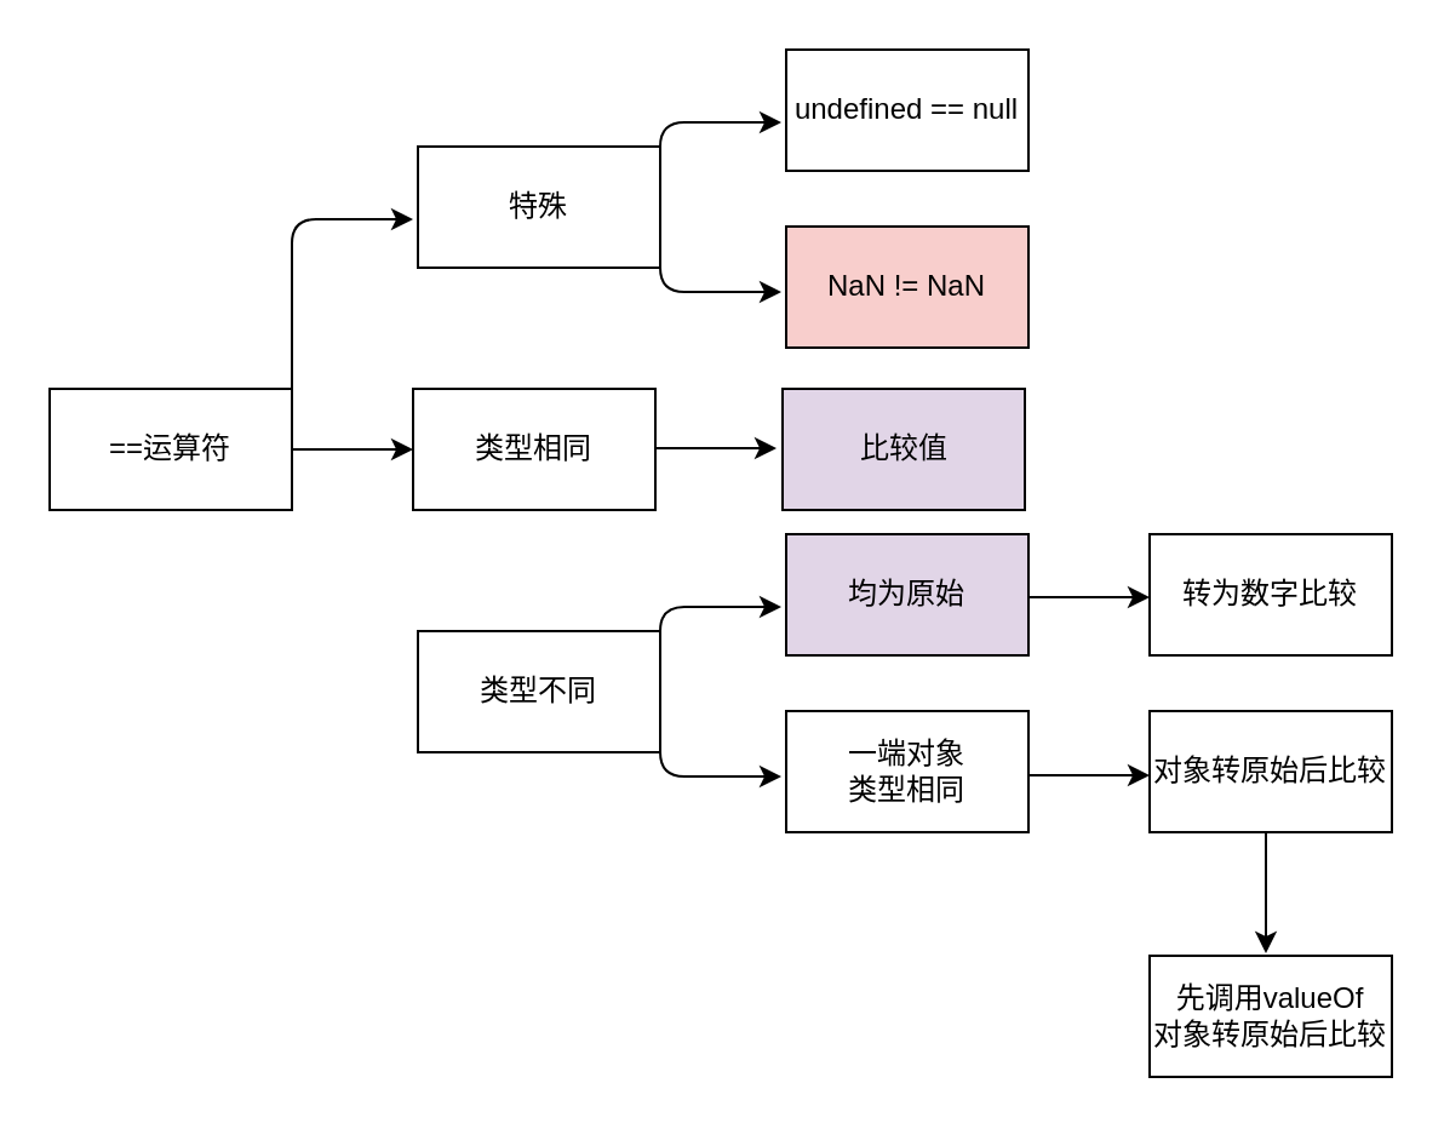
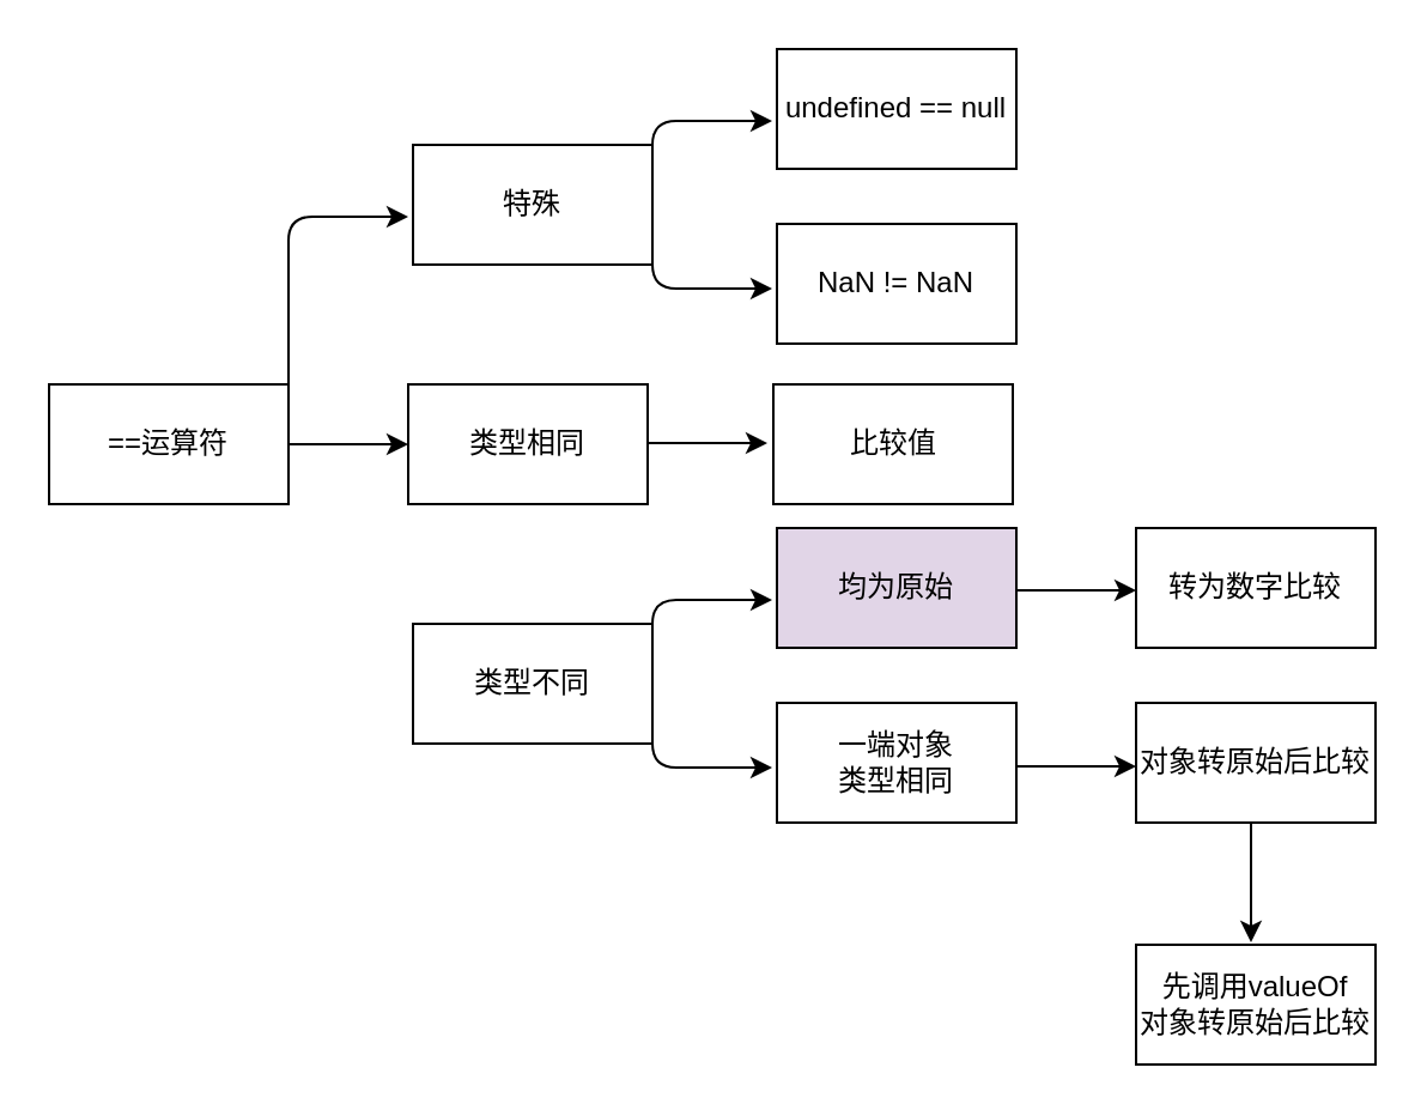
  <mxCell id="0" />
  <mxCell id="1" parent="0" />
  <mxCell id="2" value="==运算符" style="rounded=0;whiteSpace=wrap;html=1;" parent="1" vertex="1"><mxGeometry x="20" y="160" width="100" height="50" as="geometry" /></mxCell>
  <mxCell id="3" value="" style="endArrow=classic;html=1;" edge="1" parent="1"><mxGeometry width="50" height="50" relative="1" as="geometry"><mxPoint x="120" y="170" as="sourcePoint" /><mxPoint x="170" y="90" as="targetPoint" /><Array as="points"><mxPoint x="120" y="90" /></Array></mxGeometry></mxCell>
  <mxCell id="4" value="" style="endArrow=classic;html=1;" edge="1" parent="1"><mxGeometry width="50" height="50" relative="1" as="geometry"><mxPoint x="272" y="70" as="sourcePoint" /><mxPoint x="322" y="120" as="targetPoint" /><Array as="points"><mxPoint x="272" y="120" /><mxPoint x="312" y="120" /></Array></mxGeometry></mxCell>
  <mxCell id="5" value="" style="endArrow=classic;html=1;exitX=1;exitY=0.5;exitDx=0;exitDy=0;" edge="1" parent="1" source="2"><mxGeometry width="50" height="50" relative="1" as="geometry"><mxPoint x="120" y="190" as="sourcePoint" /><mxPoint x="170" y="185" as="targetPoint" /></mxGeometry></mxCell>
  <mxCell id="6" value="特殊" style="rounded=0;whiteSpace=wrap;html=1;" vertex="1" parent="1"><mxGeometry x="172" y="60" width="100" height="50" as="geometry" /></mxCell>
  <mxCell id="7" value="类型相同" style="rounded=0;whiteSpace=wrap;html=1;" vertex="1" parent="1"><mxGeometry x="170" y="160" width="100" height="50" as="geometry" /></mxCell>
  <mxCell id="8" value="类型不同" style="rounded=0;whiteSpace=wrap;html=1;" vertex="1" parent="1"><mxGeometry x="172" y="260" width="100" height="50" as="geometry" /></mxCell>
  <mxCell id="9" value="" style="endArrow=classic;html=1;" edge="1" parent="1"><mxGeometry width="50" height="50" relative="1" as="geometry"><mxPoint x="272" y="100" as="sourcePoint" /><mxPoint x="322" y="50" as="targetPoint" /><Array as="points"><mxPoint x="272" y="50" /></Array></mxGeometry></mxCell>
  <mxCell id="10" value="undefined == null" style="rounded=0;whiteSpace=wrap;html=1;" vertex="1" parent="1"><mxGeometry x="324" y="20" width="100" height="50" as="geometry" /></mxCell>
- <mxCell id="11" value="NaN != NaN" style="rounded=0;whiteSpace=wrap;html=1;fillColor=#f8cecc;" vertex="1" parent="1"><mxGeometry x="324" y="93" width="100" height="50" as="geometry" /></mxCell>
+ <mxCell id="11" value="NaN != NaN" style="rounded=0;whiteSpace=wrap;html=1;" vertex="1" parent="1"><mxGeometry x="324" y="93" width="100" height="50" as="geometry" /></mxCell>
  <mxCell id="12" value="" style="endArrow=classic;html=1;exitX=1;exitY=0.5;exitDx=0;exitDy=0;" edge="1" parent="1"><mxGeometry width="50" height="50" relative="1" as="geometry"><mxPoint x="270" y="184.5" as="sourcePoint" /><mxPoint x="320" y="184.5" as="targetPoint" /></mxGeometry></mxCell>
- <mxCell id="13" value="比较值" style="rounded=0;whiteSpace=wrap;html=1;fillColor=#e1d5e7;" vertex="1" parent="1"><mxGeometry x="322.5" y="160" width="100" height="50" as="geometry" /></mxCell>
+ <mxCell id="13" value="比较值" style="rounded=0;whiteSpace=wrap;html=1;" vertex="1" parent="1"><mxGeometry x="322.5" y="160" width="100" height="50" as="geometry" /></mxCell>
  <mxCell id="14" value="" style="endArrow=classic;html=1;" edge="1" parent="1"><mxGeometry width="50" height="50" relative="1" as="geometry"><mxPoint x="272" y="270" as="sourcePoint" /><mxPoint x="322" y="320" as="targetPoint" /><Array as="points"><mxPoint x="272" y="320" /><mxPoint x="312" y="320" /></Array></mxGeometry></mxCell>
  <mxCell id="15" value="" style="endArrow=classic;html=1;" edge="1" parent="1"><mxGeometry width="50" height="50" relative="1" as="geometry"><mxPoint x="272" y="300" as="sourcePoint" /><mxPoint x="322" y="250" as="targetPoint" /><Array as="points"><mxPoint x="272" y="250" /></Array></mxGeometry></mxCell>
  <mxCell id="16" value="均为原始" style="rounded=0;whiteSpace=wrap;html=1;fillColor=#e1d5e7;" vertex="1" parent="1"><mxGeometry x="324" y="220" width="100" height="50" as="geometry" /></mxCell>
  <mxCell id="17" value="一端对象&lt;br&gt;类型相同" style="rounded=0;whiteSpace=wrap;html=1;" vertex="1" parent="1"><mxGeometry x="324" y="293" width="100" height="50" as="geometry" /></mxCell>
  <mxCell id="18" value="" style="endArrow=classic;html=1;" edge="1" parent="1"><mxGeometry width="50" height="50" relative="1" as="geometry"><mxPoint x="424" y="246" as="sourcePoint" /><mxPoint x="474" y="246" as="targetPoint" /></mxGeometry></mxCell>
  <mxCell id="19" value="转为数字比较" style="rounded=0;whiteSpace=wrap;html=1;" vertex="1" parent="1"><mxGeometry x="474" y="220" width="100" height="50" as="geometry" /></mxCell>
  <mxCell id="20" value="" style="endArrow=classic;html=1;" edge="1" parent="1"><mxGeometry width="50" height="50" relative="1" as="geometry"><mxPoint x="424" y="319.5" as="sourcePoint" /><mxPoint x="474" y="319.5" as="targetPoint" /></mxGeometry></mxCell>
  <mxCell id="21" value="对象转原始后比较" style="rounded=0;whiteSpace=wrap;html=1;" vertex="1" parent="1"><mxGeometry x="474" y="293" width="100" height="50" as="geometry" /></mxCell>
  <mxCell id="22" value="" style="endArrow=classic;html=1;" edge="1" parent="1"><mxGeometry width="50" height="50" relative="1" as="geometry"><mxPoint x="522" y="343" as="sourcePoint" /><mxPoint x="522" y="393" as="targetPoint" /></mxGeometry></mxCell>
  <mxCell id="23" value="先调用valueOf&lt;br&gt;对象转原始后比较" style="rounded=0;whiteSpace=wrap;html=1;" vertex="1" parent="1"><mxGeometry x="474" y="394" width="100" height="50" as="geometry" /></mxCell>
